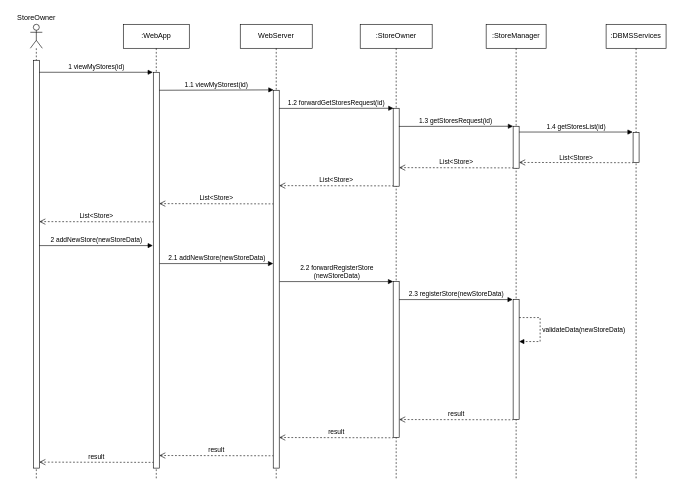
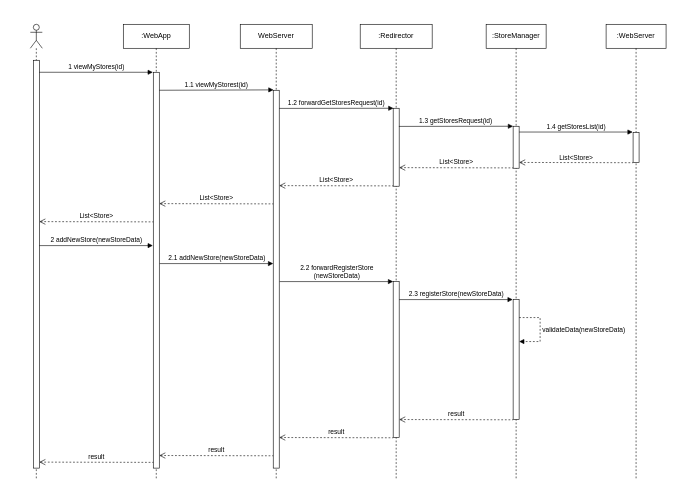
  <mxCell id="0" />
  <mxCell id="1" parent="0" />
  <mxCell id="2" value="&lt;div&gt;:WebApp&lt;/div&gt;" style="shape=umlLifeline;perimeter=lifelinePerimeter;whiteSpace=wrap;html=1;container=1;collapsible=0;recursiveResize=0;outlineConnect=0;" parent="1" vertex="1"><mxGeometry x="205" y="40" width="110" height="760" as="geometry" /></mxCell>
  <mxCell id="3" value="" style="html=1;points=[];perimeter=orthogonalPerimeter;" parent="2" vertex="1"><mxGeometry x="50" y="80" width="10" height="660" as="geometry" /></mxCell>
  <mxCell id="4" value=":StoreManager" style="shape=umlLifeline;perimeter=lifelinePerimeter;whiteSpace=wrap;html=1;container=1;collapsible=0;recursiveResize=0;outlineConnect=0;" parent="1" vertex="1"><mxGeometry x="810" y="40" width="100" height="760" as="geometry" /></mxCell>
  <mxCell id="5" value="" style="html=1;points=[];perimeter=orthogonalPerimeter;" parent="4" vertex="1"><mxGeometry x="45" y="459" width="10" height="200" as="geometry" /></mxCell>
  <mxCell id="6" value="validateData(newStoreData)" style="edgeStyle=orthogonalEdgeStyle;html=1;align=left;spacingLeft=2;endArrow=block;rounded=0;entryX=1;entryY=0.444;dashed=1;entryDx=0;entryDy=0;entryPerimeter=0;" parent="4" edge="1"><mxGeometry relative="1" as="geometry"><mxPoint x="55" y="489" as="sourcePoint" /><Array as="points"><mxPoint x="90" y="489" /><mxPoint x="90" y="529" /></Array><mxPoint x="55" y="528.96" as="targetPoint" /></mxGeometry></mxCell>
- <mxCell id="7" value=":DBMSServices" style="shape=umlLifeline;perimeter=lifelinePerimeter;whiteSpace=wrap;html=1;container=1;collapsible=0;recursiveResize=0;outlineConnect=0;" parent="1" vertex="1"><mxGeometry x="1010" y="40" width="100" height="760" as="geometry" /></mxCell>
+ <mxCell id="7" value=":WebServer" style="shape=umlLifeline;perimeter=lifelinePerimeter;whiteSpace=wrap;html=1;container=1;collapsible=0;recursiveResize=0;outlineConnect=0;" parent="1" vertex="1"><mxGeometry x="1010" y="40" width="100" height="760" as="geometry" /></mxCell>
  <mxCell id="8" value="" style="shape=umlLifeline;participant=umlActor;perimeter=lifelinePerimeter;whiteSpace=wrap;html=1;container=1;collapsible=0;recursiveResize=0;verticalAlign=top;spacingTop=36;outlineConnect=0;" parent="1" vertex="1"><mxGeometry x="50" y="40" width="20" height="760" as="geometry" /></mxCell>
  <mxCell id="9" value="" style="html=1;points=[];perimeter=orthogonalPerimeter;" parent="1" vertex="1"><mxGeometry x="855" y="210" width="10" height="70" as="geometry" /></mxCell>
  <mxCell id="10" value="WebServer" style="shape=umlLifeline;perimeter=lifelinePerimeter;whiteSpace=wrap;html=1;container=1;collapsible=0;recursiveResize=0;outlineConnect=0;" parent="1" vertex="1"><mxGeometry x="400" y="40" width="120" height="760" as="geometry" /></mxCell>
  <mxCell id="11" value="" style="html=1;points=[];perimeter=orthogonalPerimeter;" parent="1" vertex="1"><mxGeometry x="55" y="100" width="10" height="680" as="geometry" /></mxCell>
  <mxCell id="12" value="1 viewMyStores(id)" style="html=1;verticalAlign=bottom;startArrow=none;startFill=0;endArrow=block;startSize=8;exitX=1.067;exitY=0.286;exitDx=0;exitDy=0;exitPerimeter=0;" parent="1" edge="1"><mxGeometry width="60" relative="1" as="geometry"><mxPoint x="65" y="120" as="sourcePoint" /><mxPoint x="254.33" y="120" as="targetPoint" /></mxGeometry></mxCell>
- <mxCell id="13" value=":StoreOwner" style="shape=umlLifeline;perimeter=lifelinePerimeter;whiteSpace=wrap;html=1;container=1;collapsible=0;recursiveResize=0;outlineConnect=0;" parent="1" vertex="1"><mxGeometry x="600" y="40" width="120" height="760" as="geometry" /></mxCell>
+ <mxCell id="13" value=":Redirector" style="shape=umlLifeline;perimeter=lifelinePerimeter;whiteSpace=wrap;html=1;container=1;collapsible=0;recursiveResize=0;outlineConnect=0;" parent="1" vertex="1"><mxGeometry x="600" y="40" width="120" height="760" as="geometry" /></mxCell>
  <mxCell id="14" value="" style="html=1;points=[];perimeter=orthogonalPerimeter;" parent="13" vertex="1"><mxGeometry x="55" y="429" width="10" height="260" as="geometry" /></mxCell>
- <mxCell id="15" value="StoreOwner" style="text;html=1;align=center;verticalAlign=middle;resizable=0;points=[];autosize=1;" parent="1" vertex="1"><mxGeometry x="20" y="20" width="80" height="20" as="geometry" /></mxCell>
  <mxCell id="16" value="1.1 viewMyStorest(id)" style="html=1;verticalAlign=bottom;startArrow=none;startFill=0;endArrow=block;startSize=8;exitX=1.067;exitY=0.286;exitDx=0;exitDy=0;exitPerimeter=0;entryX=0.052;entryY=-0.001;entryDx=0;entryDy=0;entryPerimeter=0;" parent="1" target="17" edge="1"><mxGeometry width="60" relative="1" as="geometry"><mxPoint x="265" y="150" as="sourcePoint" /><mxPoint x="455" y="149" as="targetPoint" /></mxGeometry></mxCell>
  <mxCell id="17" value="" style="html=1;points=[];perimeter=orthogonalPerimeter;" parent="1" vertex="1"><mxGeometry x="455" y="150" width="10" height="630" as="geometry" /></mxCell>
  <mxCell id="18" value="1.2 forwardGetStoresRequest(id)" style="html=1;verticalAlign=bottom;startArrow=none;startFill=0;endArrow=block;startSize=8;exitX=1.067;exitY=0.286;exitDx=0;exitDy=0;exitPerimeter=0;entryX=0.052;entryY=-0.001;entryDx=0;entryDy=0;entryPerimeter=0;" parent="1" edge="1"><mxGeometry width="60" relative="1" as="geometry"><mxPoint x="465" y="180.27" as="sourcePoint" /><mxPoint x="655.52" y="180.005" as="targetPoint" /></mxGeometry></mxCell>
  <mxCell id="19" value="" style="html=1;points=[];perimeter=orthogonalPerimeter;" parent="1" vertex="1"><mxGeometry x="655" y="180" width="10" height="130" as="geometry" /></mxCell>
  <mxCell id="20" value="1.3 getStoresRequest(id)" style="html=1;verticalAlign=bottom;startArrow=none;startFill=0;endArrow=block;startSize=8;exitX=1.067;exitY=0.286;exitDx=0;exitDy=0;exitPerimeter=0;entryX=0.052;entryY=-0.001;entryDx=0;entryDy=0;entryPerimeter=0;" parent="1" edge="1"><mxGeometry width="60" relative="1" as="geometry"><mxPoint x="664.48" y="210.27" as="sourcePoint" /><mxPoint x="855" y="210.005" as="targetPoint" /></mxGeometry></mxCell>
  <mxCell id="21" value="List&amp;lt;Store&amp;gt;" style="html=1;verticalAlign=bottom;startArrow=open;startFill=0;endArrow=none;startSize=8;dashed=1;endFill=0;exitX=1;exitY=0.533;exitDx=0;exitDy=0;exitPerimeter=0;" parent="1" edge="1"><mxGeometry width="60" relative="1" as="geometry"><mxPoint x="665" y="279" as="sourcePoint" /><mxPoint x="855" y="279.44" as="targetPoint" /></mxGeometry></mxCell>
  <mxCell id="22" value="List&amp;lt;Store&amp;gt;" style="html=1;verticalAlign=bottom;startArrow=open;startFill=0;endArrow=none;startSize=8;dashed=1;endFill=0;exitX=1;exitY=0.533;exitDx=0;exitDy=0;exitPerimeter=0;" parent="1" edge="1"><mxGeometry width="60" relative="1" as="geometry"><mxPoint x="465" y="309" as="sourcePoint" /><mxPoint x="655" y="309.44" as="targetPoint" /></mxGeometry></mxCell>
  <mxCell id="23" value="List&amp;lt;Store&amp;gt;" style="html=1;verticalAlign=bottom;startArrow=open;startFill=0;endArrow=none;startSize=8;dashed=1;endFill=0;exitX=1;exitY=0.533;exitDx=0;exitDy=0;exitPerimeter=0;" parent="1" edge="1"><mxGeometry width="60" relative="1" as="geometry"><mxPoint x="265" y="339" as="sourcePoint" /><mxPoint x="455" y="339.44" as="targetPoint" /></mxGeometry></mxCell>
  <mxCell id="24" value="List&amp;lt;Store&amp;gt;" style="html=1;verticalAlign=bottom;startArrow=open;startFill=0;endArrow=none;startSize=8;dashed=1;endFill=0;exitX=1;exitY=0.533;exitDx=0;exitDy=0;exitPerimeter=0;" parent="1" edge="1"><mxGeometry width="60" relative="1" as="geometry"><mxPoint x="65" y="369" as="sourcePoint" /><mxPoint x="255" y="369.44" as="targetPoint" /></mxGeometry></mxCell>
  <mxCell id="25" value="2 addNewStore(newStoreData)" style="html=1;verticalAlign=bottom;startArrow=none;startFill=0;endArrow=block;startSize=8;exitX=1.067;exitY=0.286;exitDx=0;exitDy=0;exitPerimeter=0;" parent="1" edge="1"><mxGeometry width="60" relative="1" as="geometry"><mxPoint x="65" y="409" as="sourcePoint" /><mxPoint x="254.33" y="409" as="targetPoint" /></mxGeometry></mxCell>
  <mxCell id="26" value="2.1 addNewStore(newStoreData)" style="html=1;verticalAlign=bottom;startArrow=none;startFill=0;endArrow=block;startSize=8;exitX=1.067;exitY=0.286;exitDx=0;exitDy=0;exitPerimeter=0;" parent="1" edge="1"><mxGeometry width="60" relative="1" as="geometry"><mxPoint x="265.67" y="439" as="sourcePoint" /><mxPoint x="455" y="439" as="targetPoint" /></mxGeometry></mxCell>
  <mxCell id="27" value="&lt;div&gt;2.2 forwardRegisterStore&lt;/div&gt;&lt;div&gt;(newStoreData)&lt;/div&gt;" style="html=1;verticalAlign=bottom;startArrow=none;startFill=0;endArrow=block;startSize=8;exitX=1.067;exitY=0.286;exitDx=0;exitDy=0;exitPerimeter=0;" parent="1" edge="1"><mxGeometry width="60" relative="1" as="geometry"><mxPoint x="465.67" y="469" as="sourcePoint" /><mxPoint x="655" y="469" as="targetPoint" /></mxGeometry></mxCell>
  <mxCell id="28" value="&lt;div&gt;2.3 registerStore(newStoreData)&lt;/div&gt;" style="html=1;verticalAlign=bottom;startArrow=none;startFill=0;endArrow=block;startSize=8;exitX=1.067;exitY=0.286;exitDx=0;exitDy=0;exitPerimeter=0;" parent="1" edge="1"><mxGeometry width="60" relative="1" as="geometry"><mxPoint x="665" y="499" as="sourcePoint" /><mxPoint x="854.33" y="499" as="targetPoint" /></mxGeometry></mxCell>
  <mxCell id="29" value="&lt;div&gt;1.4 getStoresList(id)&lt;/div&gt;" style="html=1;verticalAlign=bottom;startArrow=none;startFill=0;endArrow=block;startSize=8;exitX=1.067;exitY=0.286;exitDx=0;exitDy=0;exitPerimeter=0;" parent="1" edge="1"><mxGeometry width="60" relative="1" as="geometry"><mxPoint x="865" y="219.66" as="sourcePoint" /><mxPoint x="1054.33" y="219.66" as="targetPoint" /></mxGeometry></mxCell>
  <mxCell id="30" value="" style="html=1;points=[];perimeter=orthogonalPerimeter;" parent="1" vertex="1"><mxGeometry x="1055" y="220.35" width="10" height="50" as="geometry" /></mxCell>
  <mxCell id="31" value="result" style="html=1;verticalAlign=bottom;startArrow=open;startFill=0;endArrow=none;startSize=8;dashed=1;endFill=0;exitX=1;exitY=0.533;exitDx=0;exitDy=0;exitPerimeter=0;" parent="1" edge="1"><mxGeometry width="60" relative="1" as="geometry"><mxPoint x="665" y="699" as="sourcePoint" /><mxPoint x="855" y="699.44" as="targetPoint" /></mxGeometry></mxCell>
  <mxCell id="32" value="result" style="html=1;verticalAlign=bottom;startArrow=open;startFill=0;endArrow=none;startSize=8;dashed=1;endFill=0;exitX=1;exitY=0.533;exitDx=0;exitDy=0;exitPerimeter=0;" parent="1" edge="1"><mxGeometry width="60" relative="1" as="geometry"><mxPoint x="465" y="729" as="sourcePoint" /><mxPoint x="655" y="729.44" as="targetPoint" /></mxGeometry></mxCell>
  <mxCell id="33" value="result" style="html=1;verticalAlign=bottom;startArrow=open;startFill=0;endArrow=none;startSize=8;dashed=1;endFill=0;exitX=1;exitY=0.533;exitDx=0;exitDy=0;exitPerimeter=0;" parent="1" edge="1"><mxGeometry width="60" relative="1" as="geometry"><mxPoint x="265" y="759" as="sourcePoint" /><mxPoint x="455" y="759.44" as="targetPoint" /></mxGeometry></mxCell>
  <mxCell id="34" value="result" style="html=1;verticalAlign=bottom;startArrow=open;startFill=0;endArrow=none;startSize=8;dashed=1;endFill=0;exitX=1;exitY=0.533;exitDx=0;exitDy=0;exitPerimeter=0;" parent="1" edge="1"><mxGeometry width="60" relative="1" as="geometry"><mxPoint x="65" y="770" as="sourcePoint" /><mxPoint x="255" y="770.44" as="targetPoint" /></mxGeometry></mxCell>
  <mxCell id="35" value="List&amp;lt;Store&amp;gt;" style="html=1;verticalAlign=bottom;startArrow=open;startFill=0;endArrow=none;startSize=8;dashed=1;endFill=0;exitX=1;exitY=0.533;exitDx=0;exitDy=0;exitPerimeter=0;" parent="1" edge="1"><mxGeometry width="60" relative="1" as="geometry"><mxPoint x="865" y="270.35" as="sourcePoint" /><mxPoint x="1055" y="270.79" as="targetPoint" /></mxGeometry></mxCell>
